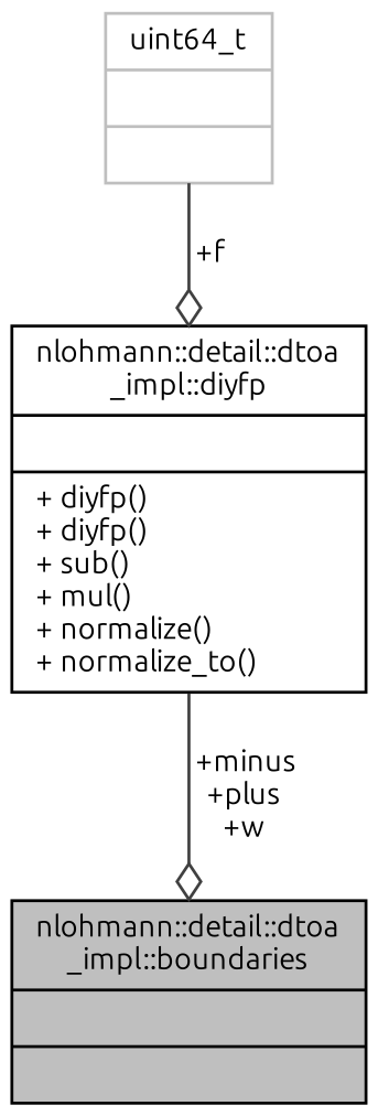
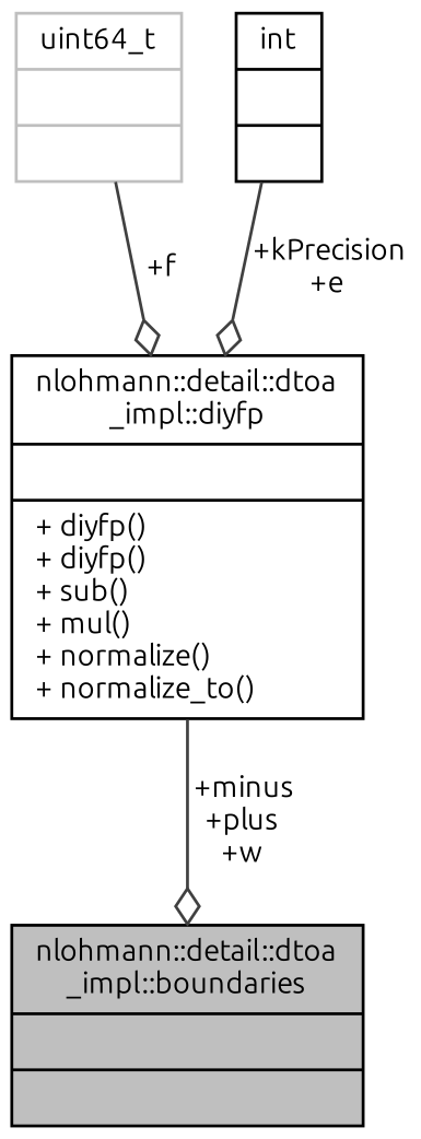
  digraph {
    fontname=Ubuntu
    node [color=black fontname=Ubuntu fontsize=10 shape=record]
    edge [arrowhead=odiamond color=grey25 fontname=Ubuntu fontsize=10 labelfontname=Helvetica labelfontsize=10 style=solid]
    n1 [fillcolor=grey75 fontcolor=black height=0.2 label="{nlohmann::detail::dtoa\l_impl::boundaries\n||}" style=filled width=0.4]
    n2 [height=0.2 label="{nlohmann::detail::dtoa\l_impl::diyfp\n||+ diyfp()\l+ diyfp()\l+ sub()\l+ mul()\l+ normalize()\l+ normalize_to()\l}" width=0.4]
    n3 [color=grey75 height=0.2 label="{uint64_t\n||}" width=0.4]
+   n4 [height=0.2 label="{int\n||}" width=0.4]
    n2 -> n1 [label=" +minus\n+plus\n+w"]
    n3 -> n2 [label=" +f"]
+   n4 -> n2 [label=" +kPrecision\n+e"]
  }
